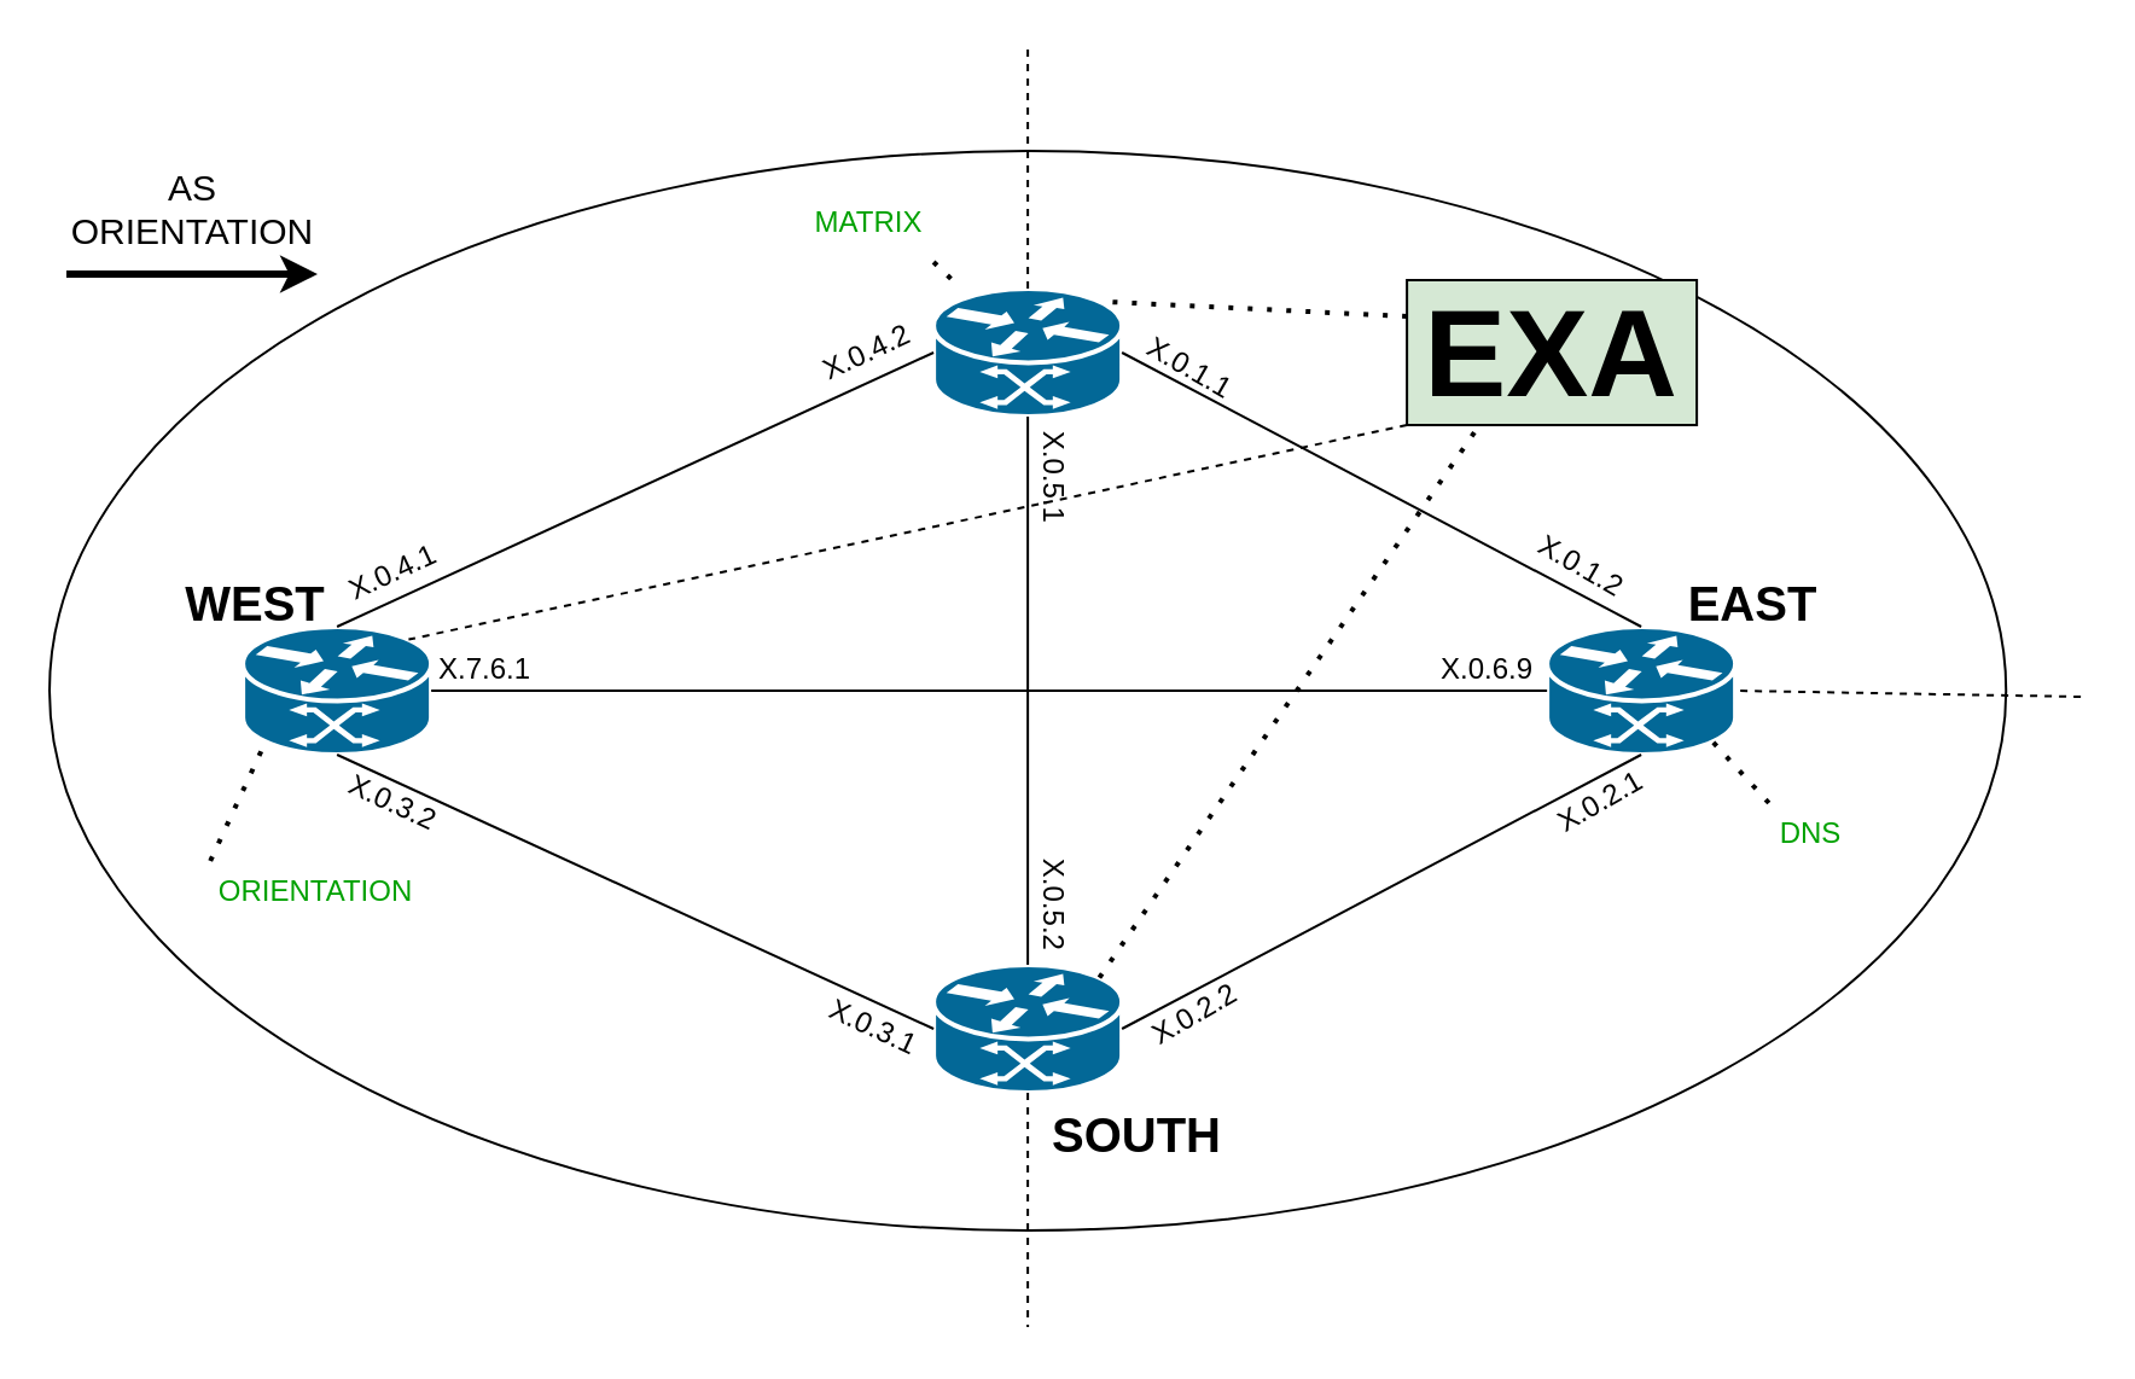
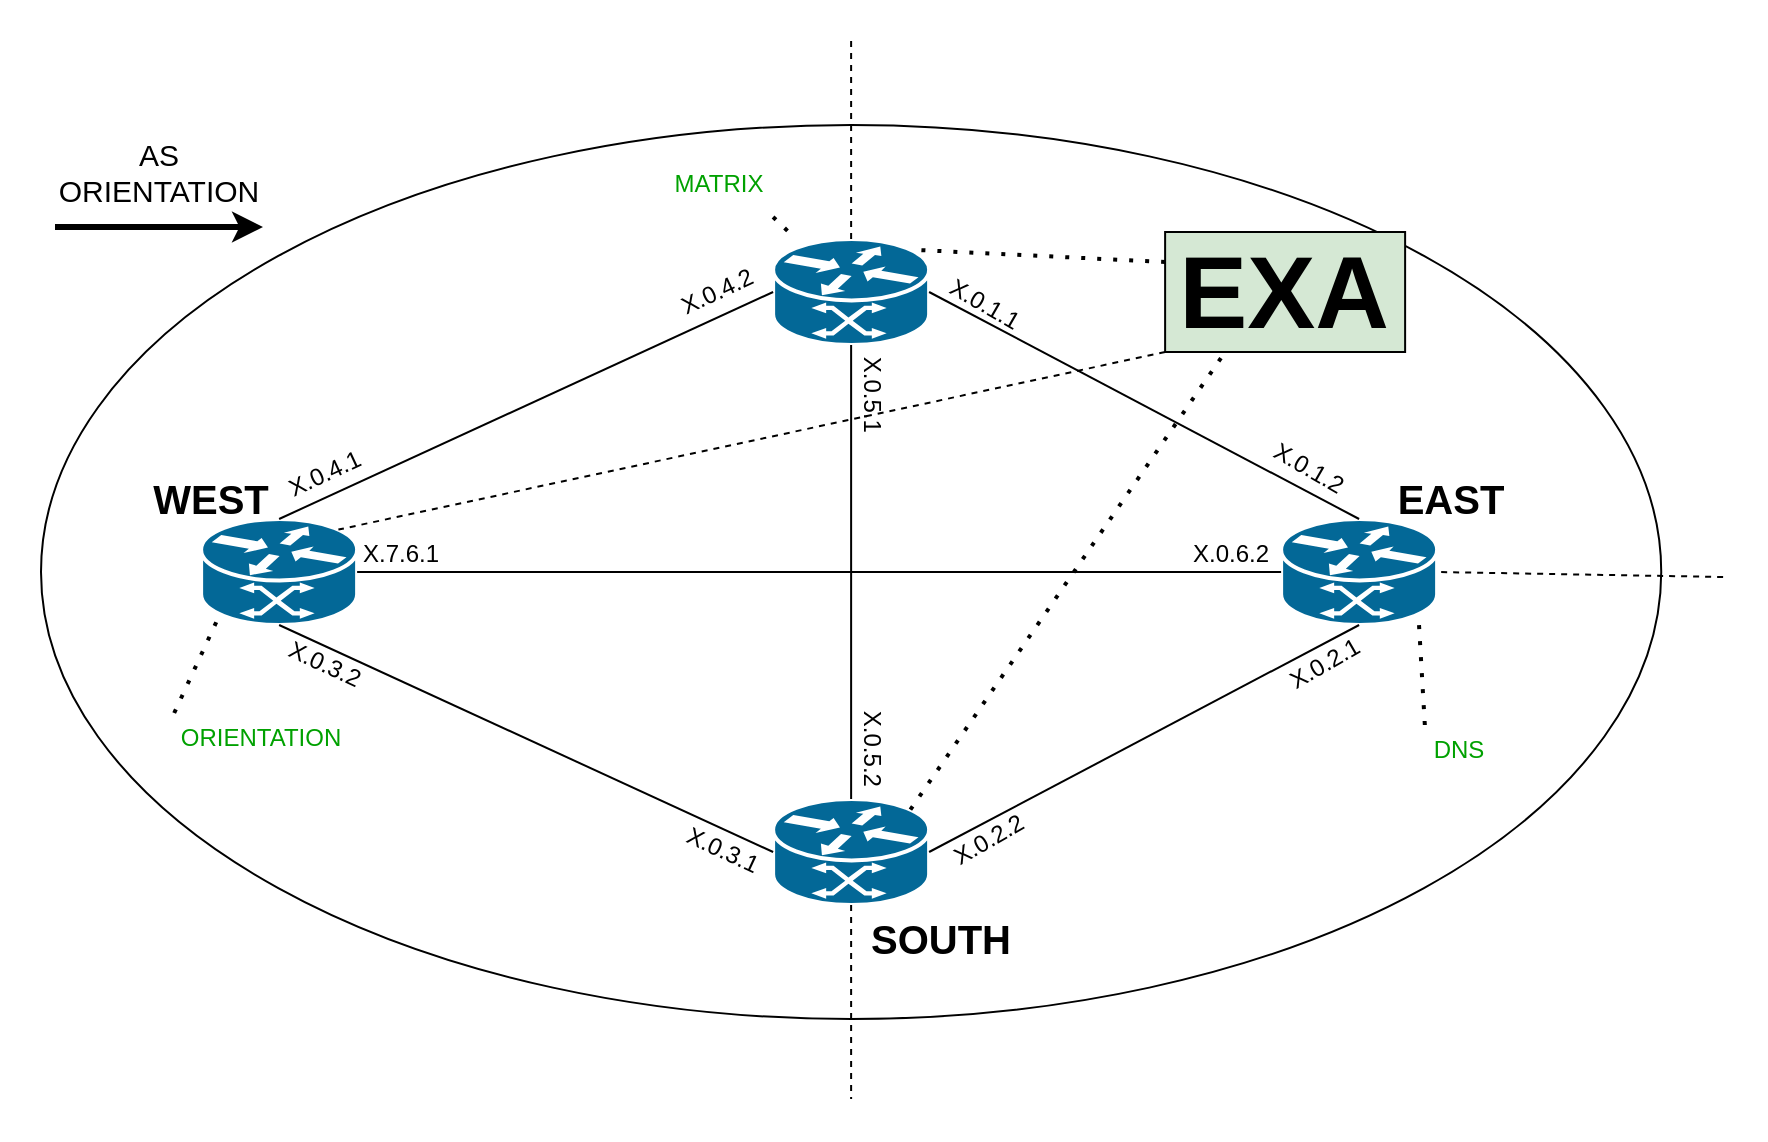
  <mxCell id="0" />
  <mxCell id="1" parent="0" />
  <mxCell id="2" value="" style="ellipse;whiteSpace=wrap;html=1;fillColor=none;" vertex="1" parent="1"><mxGeometry x="20" y="62" width="810.12" height="447" as="geometry" /></mxCell>
  <mxCell id="3" value="" style="shape=mxgraph.cisco.routers.atm_router;html=1;pointerEvents=1;dashed=0;fillColor=#036897;strokeColor=#ffffff;strokeWidth=2;verticalLabelPosition=bottom;verticalAlign=top;align=center;outlineConnect=0;" vertex="1" parent="1"><mxGeometry x="100.06" y="259" width="78" height="53" as="geometry" /></mxCell>
  <mxCell id="4" value="" style="shape=mxgraph.cisco.routers.atm_router;html=1;pointerEvents=1;dashed=0;fillColor=#036897;strokeColor=#ffffff;strokeWidth=2;verticalLabelPosition=bottom;verticalAlign=top;align=center;outlineConnect=0;" vertex="1" parent="1"><mxGeometry x="640.06" y="259" width="78" height="53" as="geometry" /></mxCell>
  <mxCell id="5" value="" style="shape=mxgraph.cisco.routers.atm_router;html=1;pointerEvents=1;dashed=0;fillColor=#036897;strokeColor=#ffffff;strokeWidth=2;verticalLabelPosition=bottom;verticalAlign=top;align=center;outlineConnect=0;" vertex="1" parent="1"><mxGeometry x="386.06" y="399" width="78" height="53" as="geometry" /></mxCell>
  <mxCell id="6" value="" style="shape=mxgraph.cisco.routers.atm_router;html=1;pointerEvents=1;dashed=0;fillColor=#036897;strokeColor=#ffffff;strokeWidth=2;verticalLabelPosition=bottom;verticalAlign=top;align=center;outlineConnect=0;" vertex="1" parent="1"><mxGeometry x="386.06" y="119" width="78" height="53" as="geometry" /></mxCell>
  <mxCell id="7" value="" style="endArrow=none;html=1;rounded=0;entryX=0.5;entryY=0;entryDx=0;entryDy=0;entryPerimeter=0;exitX=1;exitY=0.5;exitDx=0;exitDy=0;exitPerimeter=0;" edge="1" parent="1" source="6" target="4"><mxGeometry width="50" height="50" relative="1" as="geometry"><mxPoint x="400.06" y="309" as="sourcePoint" /><mxPoint x="450.06" y="259" as="targetPoint" /></mxGeometry></mxCell>
  <mxCell id="8" value="" style="endArrow=none;html=1;rounded=0;exitX=0.5;exitY=0;exitDx=0;exitDy=0;exitPerimeter=0;entryX=0;entryY=0.5;entryDx=0;entryDy=0;entryPerimeter=0;" edge="1" parent="1" source="3" target="6"><mxGeometry width="50" height="50" relative="1" as="geometry"><mxPoint x="400.06" y="309" as="sourcePoint" /><mxPoint x="450.06" y="259" as="targetPoint" /></mxGeometry></mxCell>
  <mxCell id="9" value="" style="endArrow=none;html=1;rounded=0;entryX=0;entryY=0.5;entryDx=0;entryDy=0;entryPerimeter=0;exitX=0.5;exitY=1;exitDx=0;exitDy=0;exitPerimeter=0;" edge="1" parent="1" source="3" target="5"><mxGeometry width="50" height="50" relative="1" as="geometry"><mxPoint x="239.06" y="324" as="sourcePoint" /><mxPoint x="450.06" y="259" as="targetPoint" /></mxGeometry></mxCell>
  <mxCell id="10" value="" style="endArrow=none;html=1;rounded=0;exitX=1;exitY=0.5;exitDx=0;exitDy=0;exitPerimeter=0;entryX=0.5;entryY=1;entryDx=0;entryDy=0;entryPerimeter=0;" edge="1" parent="1" source="5" target="4"><mxGeometry width="50" height="50" relative="1" as="geometry"><mxPoint x="400.06" y="309" as="sourcePoint" /><mxPoint x="450.06" y="259" as="targetPoint" /></mxGeometry></mxCell>
  <mxCell id="11" value="" style="endArrow=none;html=1;rounded=0;entryX=0.5;entryY=1;entryDx=0;entryDy=0;entryPerimeter=0;exitX=0.5;exitY=0;exitDx=0;exitDy=0;exitPerimeter=0;" edge="1" parent="1" source="5" target="6"><mxGeometry width="50" height="50" relative="1" as="geometry"><mxPoint x="400.06" y="309" as="sourcePoint" /><mxPoint x="450.06" y="259" as="targetPoint" /></mxGeometry></mxCell>
  <mxCell id="12" value="" style="endArrow=none;html=1;rounded=0;exitX=1;exitY=0.5;exitDx=0;exitDy=0;exitPerimeter=0;entryX=0;entryY=0.5;entryDx=0;entryDy=0;entryPerimeter=0;" edge="1" parent="1" source="3" target="4"><mxGeometry width="50" height="50" relative="1" as="geometry"><mxPoint x="400.06" y="309" as="sourcePoint" /><mxPoint x="450.06" y="259" as="targetPoint" /></mxGeometry></mxCell>
  <mxCell id="13" value="" style="endArrow=none;dashed=1;html=1;rounded=0;entryX=1;entryY=0.5;entryDx=0;entryDy=0;entryPerimeter=0;" edge="1" parent="1" target="4"><mxGeometry width="50" height="50" relative="1" as="geometry"><mxPoint x="861.06" y="288" as="sourcePoint" /><mxPoint x="450.06" y="259" as="targetPoint" /></mxGeometry></mxCell>
  <mxCell id="14" value="" style="endArrow=none;dashed=1;html=1;rounded=0;entryX=0.5;entryY=0;entryDx=0;entryDy=0;entryPerimeter=0;" edge="1" parent="1" target="6"><mxGeometry width="50" height="50" relative="1" as="geometry"><mxPoint x="425.06" y="20" as="sourcePoint" /><mxPoint x="728.06" y="296" as="targetPoint" /></mxGeometry></mxCell>
  <mxCell id="15" value="" style="endArrow=none;dashed=1;html=1;rounded=0;exitX=0.5;exitY=1;exitDx=0;exitDy=0;exitPerimeter=0;" edge="1" parent="1" source="5"><mxGeometry width="50" height="50" relative="1" as="geometry"><mxPoint x="435.06" y="59" as="sourcePoint" /><mxPoint x="425.06" y="549" as="targetPoint" /></mxGeometry></mxCell>
  <mxCell id="16" value="&lt;font style=&quot;font-size: 20px;&quot;&gt;WEST&lt;/font&gt;" style="text;strokeColor=none;fillColor=none;html=1;fontSize=24;fontStyle=1;verticalAlign=middle;align=center;" vertex="1" parent="1"><mxGeometry x="60.06" y="229" width="90" height="40" as="geometry" /></mxCell>
  <mxCell id="17" value="&lt;font style=&quot;font-size: 20px;&quot;&gt;EAST&lt;br&gt;&lt;/font&gt;" style="text;strokeColor=none;fillColor=none;html=1;fontSize=24;fontStyle=1;verticalAlign=middle;align=center;" vertex="1" parent="1"><mxGeometry x="680.06" y="229" width="90" height="40" as="geometry" /></mxCell>
  <mxCell id="18" value="&lt;font style=&quot;font-size: 20px;&quot;&gt;SOUTH&lt;/font&gt;" style="text;strokeColor=none;fillColor=none;html=1;fontSize=24;fontStyle=1;verticalAlign=middle;align=center;" vertex="1" parent="1"><mxGeometry x="425.06" y="449" width="90" height="40" as="geometry" /></mxCell>
  <mxCell id="19" value="" style="endArrow=none;dashed=1;html=1;rounded=0;entryX=0.88;entryY=0.1;entryDx=0;entryDy=0;exitX=0;exitY=1;exitDx=0;exitDy=0;entryPerimeter=0;" edge="1" parent="1" source="20" target="3"><mxGeometry width="50" height="50" relative="1" as="geometry"><mxPoint x="50.06" y="329" as="sourcePoint" /><mxPoint x="120.06" y="339" as="targetPoint" /><Array as="points" /></mxGeometry></mxCell>
  <mxCell id="20" value="&lt;font size=&quot;1&quot; style=&quot;&quot;&gt;&lt;b style=&quot;font-size: 51px;&quot;&gt;EXA&lt;/b&gt;&lt;/font&gt;" style="rounded=0;whiteSpace=wrap;html=1;fillColor=#d5e8d4;" vertex="1" parent="1"><mxGeometry x="582.06" y="115.5" width="120" height="60" as="geometry" /></mxCell>
  <mxCell id="21" value="" style="endArrow=classic;html=1;rounded=0;strokeWidth=3;" edge="1" parent="1"><mxGeometry width="50" height="50" relative="1" as="geometry"><mxPoint x="27" y="113" as="sourcePoint" /><mxPoint x="131" y="113" as="targetPoint" /></mxGeometry></mxCell>
  <mxCell id="22" value="&lt;font style=&quot;font-size: 15px;&quot;&gt;AS&lt;br&gt;ORIENTATION&lt;/font&gt;" style="text;html=1;align=center;verticalAlign=middle;resizable=0;points=[];autosize=1;strokeColor=none;fillColor=none;" vertex="1" parent="1"><mxGeometry x="20" y="62" width="118" height="48" as="geometry" /></mxCell>
  <mxCell id="23" value="X.0.1.1" style="text;html=1;align=center;verticalAlign=middle;resizable=0;points=[];autosize=1;strokeColor=none;fillColor=none;rotation=30;" vertex="1" parent="1"><mxGeometry x="464.06" y="139" width="56" height="26" as="geometry" /></mxCell>
  <mxCell id="24" value="X.0.1.2" style="text;html=1;align=center;verticalAlign=middle;resizable=0;points=[];autosize=1;strokeColor=none;fillColor=none;rotation=30;" vertex="1" parent="1"><mxGeometry x="626.06" y="221" width="56" height="26" as="geometry" /></mxCell>
  <mxCell id="25" value="X.0.2.1" style="text;html=1;align=center;verticalAlign=middle;resizable=0;points=[];autosize=1;strokeColor=none;fillColor=none;rotation=-30;" vertex="1" parent="1"><mxGeometry x="634.06" y="319" width="56" height="26" as="geometry" /></mxCell>
  <mxCell id="26" value="X.0.2.2" style="text;html=1;align=center;verticalAlign=middle;resizable=0;points=[];autosize=1;strokeColor=none;fillColor=none;rotation=-30;" vertex="1" parent="1"><mxGeometry x="466.06" y="407" width="56" height="26" as="geometry" /></mxCell>
  <mxCell id="27" value="X.0.3.1" style="text;html=1;align=center;verticalAlign=middle;resizable=0;points=[];autosize=1;strokeColor=none;fillColor=none;rotation=25;" vertex="1" parent="1"><mxGeometry x="333.06" y="412" width="56" height="26" as="geometry" /></mxCell>
  <mxCell id="28" value="X.0.3.2" style="text;html=1;align=center;verticalAlign=middle;resizable=0;points=[];autosize=1;strokeColor=none;fillColor=none;rotation=25;" vertex="1" parent="1"><mxGeometry x="134.06" y="319" width="56" height="26" as="geometry" /></mxCell>
  <mxCell id="29" value="X.0.4.1" style="text;html=1;align=center;verticalAlign=middle;resizable=0;points=[];autosize=1;strokeColor=none;fillColor=none;rotation=-25;" vertex="1" parent="1"><mxGeometry x="134.06" y="224" width="56" height="26" as="geometry" /></mxCell>
  <mxCell id="30" value="X.0.4.2" style="text;html=1;align=center;verticalAlign=middle;resizable=0;points=[];autosize=1;strokeColor=none;fillColor=none;rotation=-25;" vertex="1" parent="1"><mxGeometry x="330.06" y="132.5" width="56" height="26" as="geometry" /></mxCell>
  <mxCell id="31" value="X.0.5.1" style="text;html=1;align=center;verticalAlign=middle;resizable=0;points=[];autosize=1;strokeColor=none;fillColor=none;rotation=90;" vertex="1" parent="1"><mxGeometry x="408.06" y="184" width="56" height="26" as="geometry" /></mxCell>
  <mxCell id="32" value="X.0.5.2" style="text;html=1;align=center;verticalAlign=middle;resizable=0;points=[];autosize=1;strokeColor=none;fillColor=none;rotation=90;" vertex="1" parent="1"><mxGeometry x="408.06" y="361" width="56" height="26" as="geometry" /></mxCell>
  <mxCell id="33" value="X.7.6.1" style="text;html=1;align=center;verticalAlign=middle;resizable=0;points=[];autosize=1;strokeColor=none;fillColor=none;" vertex="1" parent="1"><mxGeometry x="172.06" y="264" width="56" height="26" as="geometry" /></mxCell>
- <mxCell id="34" value="X.0.6.9" style="text;html=1;align=center;verticalAlign=middle;resizable=0;points=[];autosize=1;strokeColor=none;fillColor=none;" vertex="1" parent="1"><mxGeometry x="587.06" y="264" width="56" height="26" as="geometry" /></mxCell>
+ <mxCell id="34" value="X.0.6.2" style="text;html=1;align=center;verticalAlign=middle;resizable=0;points=[];autosize=1;strokeColor=none;fillColor=none;" vertex="1" parent="1"><mxGeometry x="587.06" y="264" width="56" height="26" as="geometry" /></mxCell>
  <mxCell id="35" value="" style="endArrow=none;dashed=1;html=1;dashPattern=1 3;strokeWidth=2;rounded=0;exitX=0.935;exitY=1.115;exitDx=0;exitDy=0;exitPerimeter=0;" edge="1" parent="1" source="36" target="6"><mxGeometry width="50" height="50" relative="1" as="geometry"><mxPoint x="388.06" y="198" as="sourcePoint" /><mxPoint x="439.06" y="182" as="targetPoint" /></mxGeometry></mxCell>
  <mxCell id="36" value="&lt;font color=&quot;#00a100&quot;&gt;MATRIX&lt;/font&gt;" style="text;html=1;align=center;verticalAlign=middle;resizable=0;points=[];autosize=1;strokeColor=none;fillColor=none;" vertex="1" parent="1"><mxGeometry x="328.06" y="79" width="62" height="26" as="geometry" /></mxCell>
  <mxCell id="37" value="" style="endArrow=none;dashed=1;html=1;dashPattern=1 3;strokeWidth=2;rounded=0;exitX=0.88;exitY=0.1;exitDx=0;exitDy=0;exitPerimeter=0;entryX=0.25;entryY=1;entryDx=0;entryDy=0;" edge="1" parent="1" source="5" target="20"><mxGeometry width="50" height="50" relative="1" as="geometry"><mxPoint x="393.06" y="322" as="sourcePoint" /><mxPoint x="443.06" y="272" as="targetPoint" /></mxGeometry></mxCell>
  <mxCell id="38" value="" style="endArrow=none;dashed=1;html=1;dashPattern=1 3;strokeWidth=2;rounded=0;entryX=0.88;entryY=0.1;entryDx=0;entryDy=0;entryPerimeter=0;exitX=0;exitY=0.25;exitDx=0;exitDy=0;" edge="1" parent="1" source="20" target="6"><mxGeometry width="50" height="50" relative="1" as="geometry"><mxPoint x="393.06" y="322" as="sourcePoint" /><mxPoint x="443.06" y="272" as="targetPoint" /></mxGeometry></mxCell>
  <mxCell id="39" value="" style="endArrow=none;dashed=1;html=1;dashPattern=1 3;strokeWidth=2;rounded=0;exitX=0.113;exitY=0;exitDx=0;exitDy=0;exitPerimeter=0;entryX=0.12;entryY=0.9;entryDx=0;entryDy=0;entryPerimeter=0;" edge="1" parent="1" source="40" target="3"><mxGeometry width="50" height="50" relative="1" as="geometry"><mxPoint x="146.06" y="454" as="sourcePoint" /><mxPoint x="144.06" y="380" as="targetPoint" /></mxGeometry></mxCell>
  <mxCell id="40" value="&lt;font color=&quot;#00a100&quot;&gt;ORIENTATION&lt;/font&gt;" style="text;html=1;align=center;verticalAlign=middle;resizable=0;points=[];autosize=1;strokeColor=none;fillColor=none;" vertex="1" parent="1"><mxGeometry x="74.06" y="356" width="111" height="26" as="geometry" /></mxCell>
  <mxCell id="41" value="" style="endArrow=none;dashed=1;html=1;dashPattern=1 3;strokeWidth=2;rounded=0;exitX=0.113;exitY=0;exitDx=0;exitDy=0;exitPerimeter=0;entryX=0.88;entryY=0.9;entryDx=0;entryDy=0;entryPerimeter=0;" edge="1" parent="1" source="42" target="4"><mxGeometry width="50" height="50" relative="1" as="geometry"><mxPoint x="746.06" y="454" as="sourcePoint" /><mxPoint x="709.06" y="307" as="targetPoint" /></mxGeometry></mxCell>
- <mxCell id="42" value="&lt;font color=&quot;#00a100&quot;&gt;DNS&lt;br&gt;&lt;/font&gt;" style="text;html=1;align=center;verticalAlign=middle;resizable=0;points=[];autosize=1;strokeColor=none;fillColor=none;" vertex="1" parent="1"><mxGeometry x="727.06" y="332" width="43" height="26" as="geometry" /></mxCell>
+ <mxCell id="42" value="&lt;font color=&quot;#00a100&quot;&gt;DNS&lt;br&gt;&lt;/font&gt;" style="text;html=1;align=center;verticalAlign=middle;resizable=0;points=[];autosize=1;strokeColor=none;fillColor=none;" vertex="1" parent="1"><mxGeometry x="707.06" y="362" width="43" height="26" as="geometry" /></mxCell>
